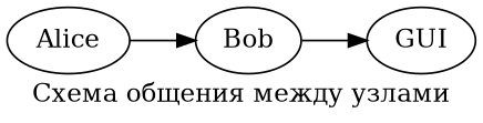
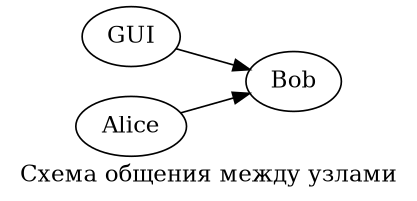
  digraph {
    label="Схема общения между узлами"
    rankdir=LR
    GUI
    Bob
    Alice
-   Bob -> GUI
+   GUI -> Bob
    Alice -> Bob
  }
